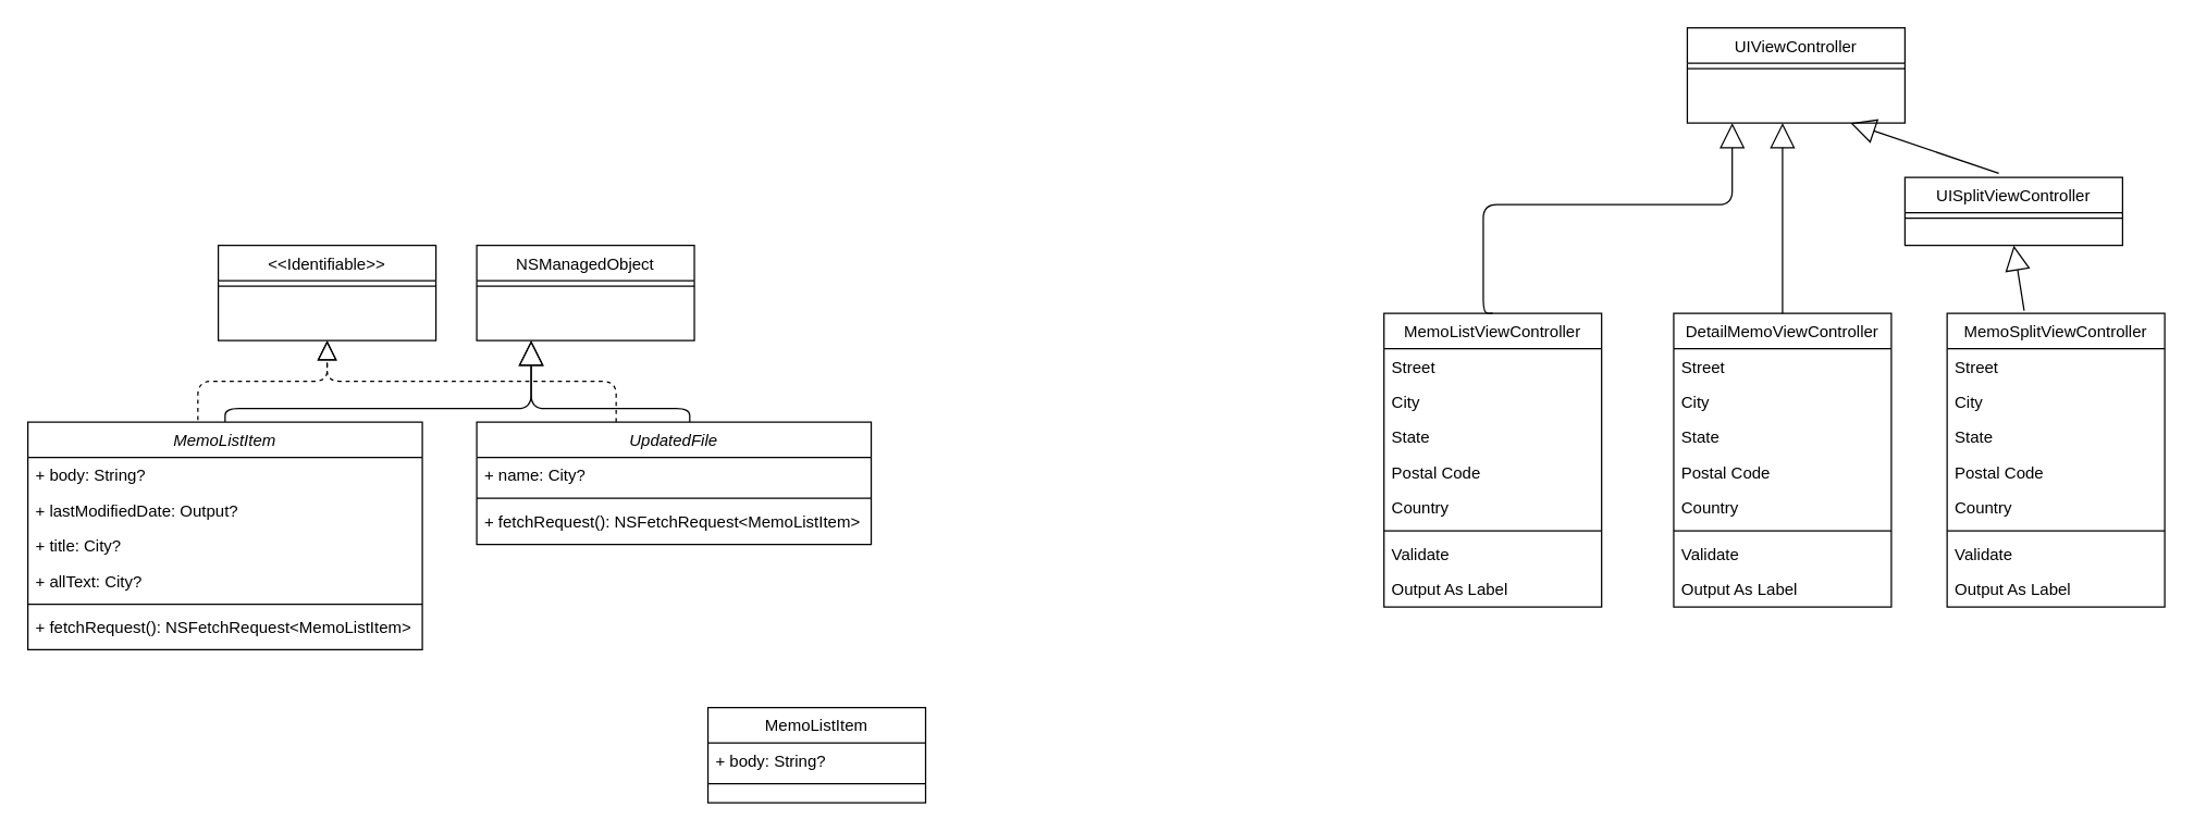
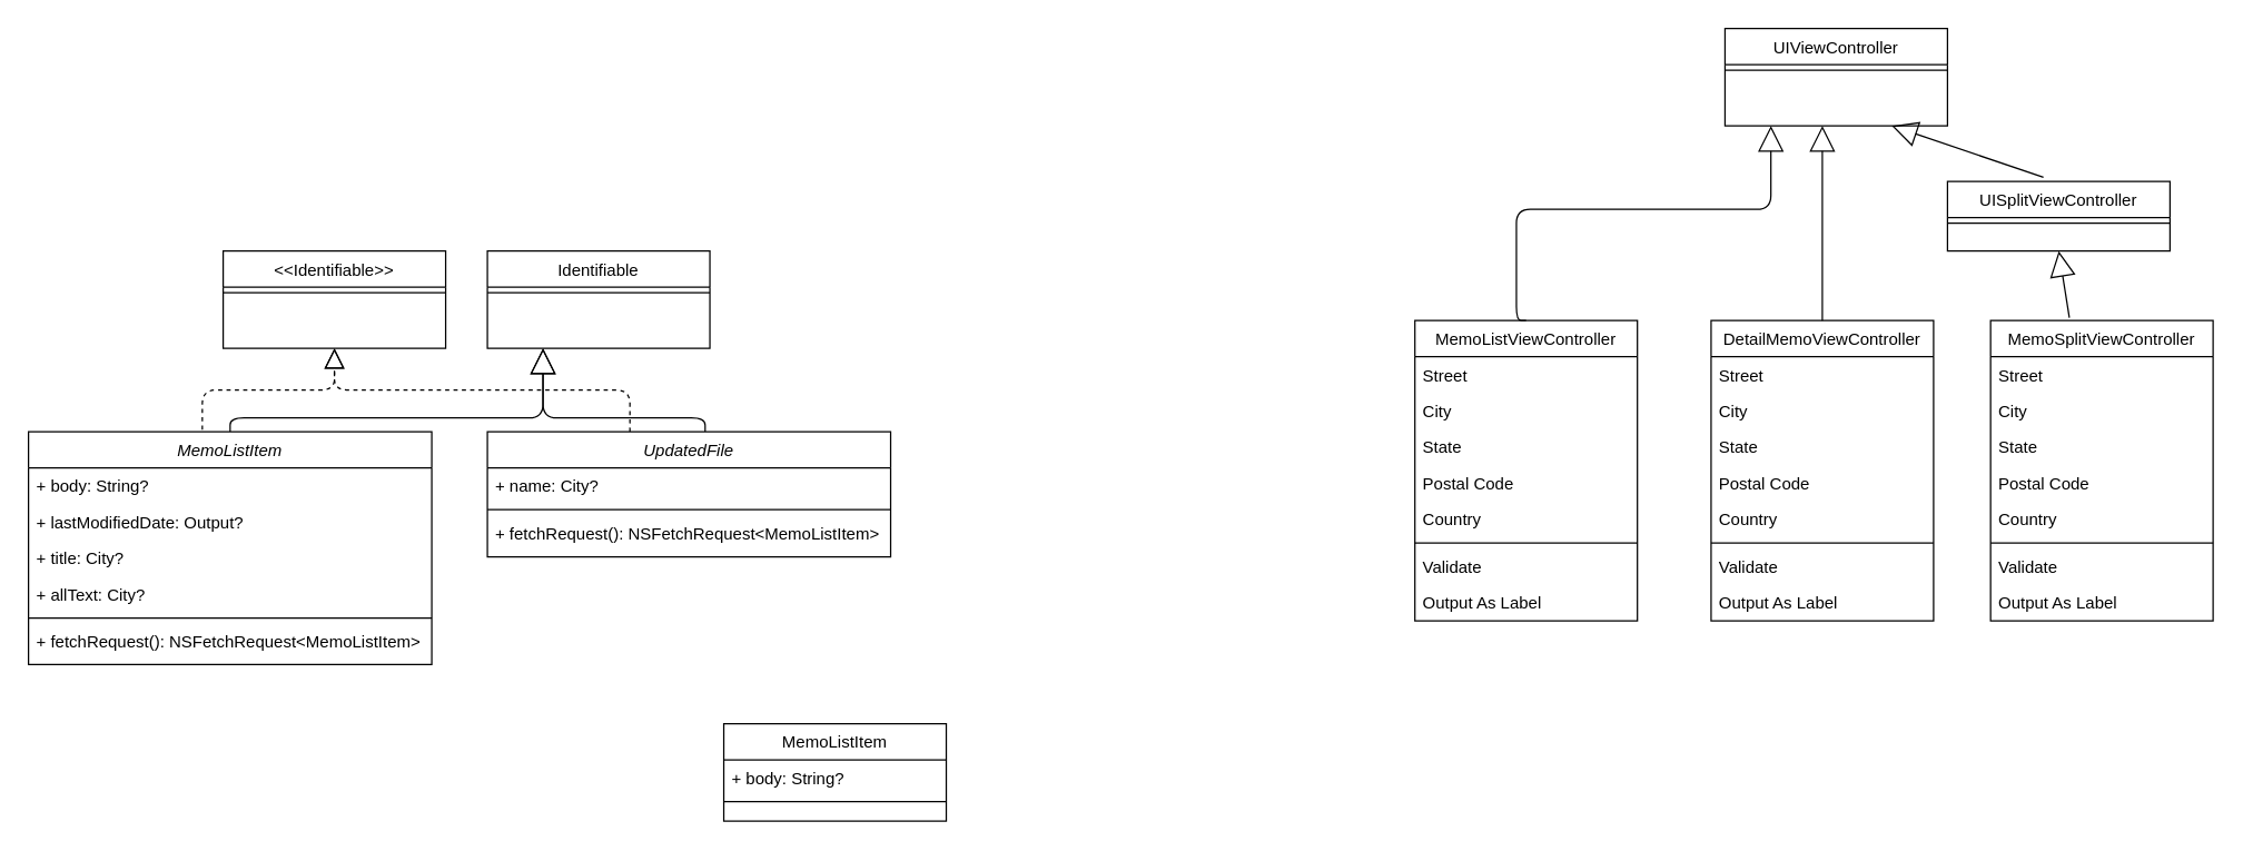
  <mxCell id="0" />
  <mxCell id="1" parent="0" />
  <mxCell id="2" value="MemoListItem" style="swimlane;fontStyle=2;align=center;verticalAlign=top;childLayout=stackLayout;horizontal=1;startSize=26;horizontalStack=0;resizeParent=1;resizeLast=0;collapsible=1;marginBottom=0;rounded=0;shadow=0;strokeWidth=1;" parent="1" vertex="1"><mxGeometry x="20" y="310" width="290" height="167.5" as="geometry"><mxRectangle x="230" y="140" width="160" height="26" as="alternateBounds" /></mxGeometry></mxCell>
  <mxCell id="3" value="+ body: String?" style="text;align=left;verticalAlign=top;spacingLeft=4;spacingRight=4;overflow=hidden;rotatable=0;points=[[0,0.5],[1,0.5]];portConstraint=eastwest;" vertex="1" parent="2"><mxGeometry y="26" width="290" height="26" as="geometry" /></mxCell>
  <mxCell id="4" value="+ lastModifiedDate: Output?" style="text;align=left;verticalAlign=top;spacingLeft=4;spacingRight=4;overflow=hidden;rotatable=0;points=[[0,0.5],[1,0.5]];portConstraint=eastwest;" vertex="1" parent="2"><mxGeometry y="52" width="290" height="26" as="geometry" /></mxCell>
  <mxCell id="5" value="+ title: City?" style="text;align=left;verticalAlign=top;spacingLeft=4;spacingRight=4;overflow=hidden;rotatable=0;points=[[0,0.5],[1,0.5]];portConstraint=eastwest;" vertex="1" parent="2"><mxGeometry y="78" width="290" height="26" as="geometry" /></mxCell>
  <mxCell id="6" value="+ allText: City?" style="text;align=left;verticalAlign=top;spacingLeft=4;spacingRight=4;overflow=hidden;rotatable=0;points=[[0,0.5],[1,0.5]];portConstraint=eastwest;" vertex="1" parent="2"><mxGeometry y="104" width="290" height="26" as="geometry" /></mxCell>
  <mxCell id="7" value="" style="line;strokeWidth=1;fillColor=none;align=left;verticalAlign=middle;spacingTop=-1;spacingLeft=3;spacingRight=3;rotatable=0;labelPosition=right;points=[];portConstraint=eastwest;" vertex="1" parent="2"><mxGeometry y="130" width="290" height="8" as="geometry" /></mxCell>
  <mxCell id="8" value="+ fetchRequest(): NSFetchRequest&lt;MemoListItem&gt;" style="text;align=left;verticalAlign=top;spacingLeft=4;spacingRight=4;overflow=hidden;rotatable=0;points=[[0,0.5],[1,0.5]];portConstraint=eastwest;" vertex="1" parent="2"><mxGeometry y="138" width="290" height="26" as="geometry" /></mxCell>
  <mxCell id="9" value="MemoListItem" style="swimlane;fontStyle=0;align=center;verticalAlign=top;childLayout=stackLayout;horizontal=1;startSize=26;horizontalStack=0;resizeParent=1;resizeLast=0;collapsible=1;marginBottom=0;rounded=0;shadow=0;strokeWidth=1;" parent="1" vertex="1"><mxGeometry x="520" y="520" width="160" height="70" as="geometry"><mxRectangle x="340" y="380" width="170" height="26" as="alternateBounds" /></mxGeometry></mxCell>
  <mxCell id="10" value="+ body: String?" style="text;align=left;verticalAlign=top;spacingLeft=4;spacingRight=4;overflow=hidden;rotatable=0;points=[[0,0.5],[1,0.5]];portConstraint=eastwest;" parent="9" vertex="1"><mxGeometry y="26" width="160" height="26" as="geometry" /></mxCell>
  <mxCell id="11" value="" style="line;html=1;strokeWidth=1;align=left;verticalAlign=middle;spacingTop=-1;spacingLeft=3;spacingRight=3;rotatable=0;labelPosition=right;points=[];portConstraint=eastwest;" parent="9" vertex="1"><mxGeometry y="52" width="160" height="8" as="geometry" /></mxCell>
  <mxCell id="12" value="MemoListViewController&#10;" style="swimlane;fontStyle=0;align=center;verticalAlign=top;childLayout=stackLayout;horizontal=1;startSize=26;horizontalStack=0;resizeParent=1;resizeLast=0;collapsible=1;marginBottom=0;rounded=0;shadow=0;strokeWidth=1;" parent="1" vertex="1"><mxGeometry x="1017" y="230" width="160" height="216" as="geometry"><mxRectangle x="550" y="140" width="160" height="26" as="alternateBounds" /></mxGeometry></mxCell>
  <mxCell id="13" value="Street" style="text;align=left;verticalAlign=top;spacingLeft=4;spacingRight=4;overflow=hidden;rotatable=0;points=[[0,0.5],[1,0.5]];portConstraint=eastwest;" parent="12" vertex="1"><mxGeometry y="26" width="160" height="26" as="geometry" /></mxCell>
  <mxCell id="14" value="City" style="text;align=left;verticalAlign=top;spacingLeft=4;spacingRight=4;overflow=hidden;rotatable=0;points=[[0,0.5],[1,0.5]];portConstraint=eastwest;rounded=0;shadow=0;html=0;" parent="12" vertex="1"><mxGeometry y="52" width="160" height="26" as="geometry" /></mxCell>
  <mxCell id="15" value="State" style="text;align=left;verticalAlign=top;spacingLeft=4;spacingRight=4;overflow=hidden;rotatable=0;points=[[0,0.5],[1,0.5]];portConstraint=eastwest;rounded=0;shadow=0;html=0;" parent="12" vertex="1"><mxGeometry y="78" width="160" height="26" as="geometry" /></mxCell>
  <mxCell id="16" value="Postal Code" style="text;align=left;verticalAlign=top;spacingLeft=4;spacingRight=4;overflow=hidden;rotatable=0;points=[[0,0.5],[1,0.5]];portConstraint=eastwest;rounded=0;shadow=0;html=0;" parent="12" vertex="1"><mxGeometry y="104" width="160" height="26" as="geometry" /></mxCell>
  <mxCell id="17" value="Country" style="text;align=left;verticalAlign=top;spacingLeft=4;spacingRight=4;overflow=hidden;rotatable=0;points=[[0,0.5],[1,0.5]];portConstraint=eastwest;rounded=0;shadow=0;html=0;" parent="12" vertex="1"><mxGeometry y="130" width="160" height="26" as="geometry" /></mxCell>
  <mxCell id="18" value="" style="line;html=1;strokeWidth=1;align=left;verticalAlign=middle;spacingTop=-1;spacingLeft=3;spacingRight=3;rotatable=0;labelPosition=right;points=[];portConstraint=eastwest;" parent="12" vertex="1"><mxGeometry y="156" width="160" height="8" as="geometry" /></mxCell>
  <mxCell id="19" value="Validate" style="text;align=left;verticalAlign=top;spacingLeft=4;spacingRight=4;overflow=hidden;rotatable=0;points=[[0,0.5],[1,0.5]];portConstraint=eastwest;" parent="12" vertex="1"><mxGeometry y="164" width="160" height="26" as="geometry" /></mxCell>
  <mxCell id="20" value="Output As Label" style="text;align=left;verticalAlign=top;spacingLeft=4;spacingRight=4;overflow=hidden;rotatable=0;points=[[0,0.5],[1,0.5]];portConstraint=eastwest;" parent="12" vertex="1"><mxGeometry y="190" width="160" height="26" as="geometry" /></mxCell>
- <mxCell id="21" value="NSManagedObject" style="swimlane;fontStyle=0;align=center;verticalAlign=top;childLayout=stackLayout;horizontal=1;startSize=26;horizontalStack=0;resizeParent=1;resizeLast=0;collapsible=1;marginBottom=0;rounded=0;shadow=0;strokeWidth=1;" vertex="1" parent="1"><mxGeometry x="350" y="180" width="160" height="70" as="geometry"><mxRectangle x="340" y="380" width="170" height="26" as="alternateBounds" /></mxGeometry></mxCell>
+ <mxCell id="21" value="Identifiable" style="swimlane;fontStyle=0;align=center;verticalAlign=top;childLayout=stackLayout;horizontal=1;startSize=26;horizontalStack=0;resizeParent=1;resizeLast=0;collapsible=1;marginBottom=0;rounded=0;shadow=0;strokeWidth=1;" vertex="1" parent="1"><mxGeometry x="350" y="180" width="160" height="70" as="geometry"><mxRectangle x="340" y="380" width="170" height="26" as="alternateBounds" /></mxGeometry></mxCell>
  <mxCell id="22" value="" style="line;html=1;strokeWidth=1;align=left;verticalAlign=middle;spacingTop=-1;spacingLeft=3;spacingRight=3;rotatable=0;labelPosition=right;points=[];portConstraint=eastwest;" vertex="1" parent="21"><mxGeometry y="26" width="160" height="8" as="geometry" /></mxCell>
  <mxCell id="23" value="" style="endArrow=block;endSize=16;endFill=0;html=1;exitX=0.5;exitY=0;exitDx=0;exitDy=0;edgeStyle=orthogonalEdgeStyle;" edge="1" parent="1" source="2"><mxGeometry width="160" relative="1" as="geometry"><mxPoint x="510" y="370" as="sourcePoint" /><mxPoint x="390" y="250" as="targetPoint" /><Array as="points"><mxPoint x="165" y="300" /><mxPoint x="390" y="300" /></Array></mxGeometry></mxCell>
  <mxCell id="24" value="" style="endArrow=block;endSize=16;endFill=0;html=1;exitX=0.54;exitY=0.005;exitDx=0;exitDy=0;exitPerimeter=0;edgeStyle=orthogonalEdgeStyle;" edge="1" parent="1" source="25"><mxGeometry width="160" relative="1" as="geometry"><mxPoint x="530" y="300" as="sourcePoint" /><mxPoint x="390" y="250" as="targetPoint" /><Array as="points"><mxPoint x="507" y="300" /><mxPoint x="390" y="300" /></Array></mxGeometry></mxCell>
  <mxCell id="25" value="UpdatedFile" style="swimlane;fontStyle=2;align=center;verticalAlign=top;childLayout=stackLayout;horizontal=1;startSize=26;horizontalStack=0;resizeParent=1;resizeLast=0;collapsible=1;marginBottom=0;rounded=0;shadow=0;strokeWidth=1;" vertex="1" parent="1"><mxGeometry x="350" y="310" width="290" height="90" as="geometry"><mxRectangle x="230" y="140" width="160" height="26" as="alternateBounds" /></mxGeometry></mxCell>
  <mxCell id="26" value="+ name: City?" style="text;align=left;verticalAlign=top;spacingLeft=4;spacingRight=4;overflow=hidden;rotatable=0;points=[[0,0.5],[1,0.5]];portConstraint=eastwest;" vertex="1" parent="25"><mxGeometry y="26" width="290" height="26" as="geometry" /></mxCell>
  <mxCell id="27" value="" style="line;strokeWidth=1;fillColor=none;align=left;verticalAlign=middle;spacingTop=-1;spacingLeft=3;spacingRight=3;rotatable=0;labelPosition=right;points=[];portConstraint=eastwest;" vertex="1" parent="25"><mxGeometry y="52" width="290" height="8" as="geometry" /></mxCell>
  <mxCell id="28" value="+ fetchRequest(): NSFetchRequest&lt;MemoListItem&gt;" style="text;align=left;verticalAlign=top;spacingLeft=4;spacingRight=4;overflow=hidden;rotatable=0;points=[[0,0.5],[1,0.5]];portConstraint=eastwest;" vertex="1" parent="25"><mxGeometry y="60" width="290" height="26" as="geometry" /></mxCell>
  <mxCell id="29" value="" style="endArrow=block;dashed=1;endFill=0;endSize=12;html=1;exitX=0.431;exitY=-0.009;exitDx=0;exitDy=0;exitPerimeter=0;entryX=0.5;entryY=1;entryDx=0;entryDy=0;edgeStyle=orthogonalEdgeStyle;" edge="1" parent="1" source="2" target="31"><mxGeometry width="160" relative="1" as="geometry"><mxPoint x="160" y="310" as="sourcePoint" /><mxPoint y="220" as="targetPoint" x="190" /></mxGeometry></mxCell>
  <mxCell id="30" value="" style="endArrow=block;dashed=1;endFill=0;endSize=12;html=1;exitX=0.431;exitY=-0.009;exitDx=0;exitDy=0;exitPerimeter=0;edgeStyle=orthogonalEdgeStyle;" edge="1" parent="1"><mxGeometry width="160" relative="1" as="geometry"><mxPoint x="452.49" y="310.002" as="sourcePoint" /><mxPoint x="240" y="250" as="targetPoint" /><Array as="points"><mxPoint x="453" y="280" /><mxPoint x="240" y="280" /></Array></mxGeometry></mxCell>
  <mxCell id="31" value="&lt;&lt;Identifiable&gt;&gt;" style="swimlane;fontStyle=0;align=center;verticalAlign=top;childLayout=stackLayout;horizontal=1;startSize=26;horizontalStack=0;resizeParent=1;resizeLast=0;collapsible=1;marginBottom=0;rounded=0;shadow=0;strokeWidth=1;" vertex="1" parent="1"><mxGeometry x="160" y="180" width="160" height="70" as="geometry"><mxRectangle x="340" y="380" width="170" height="26" as="alternateBounds" /></mxGeometry></mxCell>
  <mxCell id="32" value="" style="line;html=1;strokeWidth=1;align=left;verticalAlign=middle;spacingTop=-1;spacingLeft=3;spacingRight=3;rotatable=0;labelPosition=right;points=[];portConstraint=eastwest;" vertex="1" parent="31"><mxGeometry y="26" width="160" height="8" as="geometry" /></mxCell>
  <mxCell id="33" value="DetailMemoViewController" style="swimlane;fontStyle=0;align=center;verticalAlign=top;childLayout=stackLayout;horizontal=1;startSize=26;horizontalStack=0;resizeParent=1;resizeLast=0;collapsible=1;marginBottom=0;rounded=0;shadow=0;strokeWidth=1;" vertex="1" parent="1"><mxGeometry x="1230" y="230" width="160" height="216" as="geometry"><mxRectangle x="550" y="140" width="160" height="26" as="alternateBounds" /></mxGeometry></mxCell>
  <mxCell id="34" value="Street" style="text;align=left;verticalAlign=top;spacingLeft=4;spacingRight=4;overflow=hidden;rotatable=0;points=[[0,0.5],[1,0.5]];portConstraint=eastwest;" vertex="1" parent="33"><mxGeometry y="26" width="160" height="26" as="geometry" /></mxCell>
  <mxCell id="35" value="City" style="text;align=left;verticalAlign=top;spacingLeft=4;spacingRight=4;overflow=hidden;rotatable=0;points=[[0,0.5],[1,0.5]];portConstraint=eastwest;rounded=0;shadow=0;html=0;" vertex="1" parent="33"><mxGeometry y="52" width="160" height="26" as="geometry" /></mxCell>
  <mxCell id="36" value="State" style="text;align=left;verticalAlign=top;spacingLeft=4;spacingRight=4;overflow=hidden;rotatable=0;points=[[0,0.5],[1,0.5]];portConstraint=eastwest;rounded=0;shadow=0;html=0;" vertex="1" parent="33"><mxGeometry y="78" width="160" height="26" as="geometry" /></mxCell>
  <mxCell id="37" value="Postal Code" style="text;align=left;verticalAlign=top;spacingLeft=4;spacingRight=4;overflow=hidden;rotatable=0;points=[[0,0.5],[1,0.5]];portConstraint=eastwest;rounded=0;shadow=0;html=0;" vertex="1" parent="33"><mxGeometry y="104" width="160" height="26" as="geometry" /></mxCell>
  <mxCell id="38" value="Country" style="text;align=left;verticalAlign=top;spacingLeft=4;spacingRight=4;overflow=hidden;rotatable=0;points=[[0,0.5],[1,0.5]];portConstraint=eastwest;rounded=0;shadow=0;html=0;" vertex="1" parent="33"><mxGeometry y="130" width="160" height="26" as="geometry" /></mxCell>
  <mxCell id="39" value="" style="line;html=1;strokeWidth=1;align=left;verticalAlign=middle;spacingTop=-1;spacingLeft=3;spacingRight=3;rotatable=0;labelPosition=right;points=[];portConstraint=eastwest;" vertex="1" parent="33"><mxGeometry y="156" width="160" height="8" as="geometry" /></mxCell>
  <mxCell id="40" value="Validate" style="text;align=left;verticalAlign=top;spacingLeft=4;spacingRight=4;overflow=hidden;rotatable=0;points=[[0,0.5],[1,0.5]];portConstraint=eastwest;" vertex="1" parent="33"><mxGeometry y="164" width="160" height="26" as="geometry" /></mxCell>
  <mxCell id="41" value="Output As Label" style="text;align=left;verticalAlign=top;spacingLeft=4;spacingRight=4;overflow=hidden;rotatable=0;points=[[0,0.5],[1,0.5]];portConstraint=eastwest;" vertex="1" parent="33"><mxGeometry y="190" width="160" height="26" as="geometry" /></mxCell>
  <mxCell id="42" value="MemoSplitViewController&#10;" style="swimlane;fontStyle=0;align=center;verticalAlign=top;childLayout=stackLayout;horizontal=1;startSize=26;horizontalStack=0;resizeParent=1;resizeLast=0;collapsible=1;marginBottom=0;rounded=0;shadow=0;strokeWidth=1;" vertex="1" parent="1"><mxGeometry x="1431" y="230" width="160" height="216" as="geometry"><mxRectangle x="550" y="140" width="160" height="26" as="alternateBounds" /></mxGeometry></mxCell>
  <mxCell id="43" value="Street" style="text;align=left;verticalAlign=top;spacingLeft=4;spacingRight=4;overflow=hidden;rotatable=0;points=[[0,0.5],[1,0.5]];portConstraint=eastwest;" vertex="1" parent="42"><mxGeometry y="26" width="160" height="26" as="geometry" /></mxCell>
  <mxCell id="44" value="City" style="text;align=left;verticalAlign=top;spacingLeft=4;spacingRight=4;overflow=hidden;rotatable=0;points=[[0,0.5],[1,0.5]];portConstraint=eastwest;rounded=0;shadow=0;html=0;" vertex="1" parent="42"><mxGeometry y="52" width="160" height="26" as="geometry" /></mxCell>
  <mxCell id="45" value="State" style="text;align=left;verticalAlign=top;spacingLeft=4;spacingRight=4;overflow=hidden;rotatable=0;points=[[0,0.5],[1,0.5]];portConstraint=eastwest;rounded=0;shadow=0;html=0;" vertex="1" parent="42"><mxGeometry y="78" width="160" height="26" as="geometry" /></mxCell>
  <mxCell id="46" value="Postal Code" style="text;align=left;verticalAlign=top;spacingLeft=4;spacingRight=4;overflow=hidden;rotatable=0;points=[[0,0.5],[1,0.5]];portConstraint=eastwest;rounded=0;shadow=0;html=0;" vertex="1" parent="42"><mxGeometry y="104" width="160" height="26" as="geometry" /></mxCell>
  <mxCell id="47" value="Country" style="text;align=left;verticalAlign=top;spacingLeft=4;spacingRight=4;overflow=hidden;rotatable=0;points=[[0,0.5],[1,0.5]];portConstraint=eastwest;rounded=0;shadow=0;html=0;" vertex="1" parent="42"><mxGeometry y="130" width="160" height="26" as="geometry" /></mxCell>
  <mxCell id="48" value="" style="line;html=1;strokeWidth=1;align=left;verticalAlign=middle;spacingTop=-1;spacingLeft=3;spacingRight=3;rotatable=0;labelPosition=right;points=[];portConstraint=eastwest;" vertex="1" parent="42"><mxGeometry y="156" width="160" height="8" as="geometry" /></mxCell>
  <mxCell id="49" value="Validate" style="text;align=left;verticalAlign=top;spacingLeft=4;spacingRight=4;overflow=hidden;rotatable=0;points=[[0,0.5],[1,0.5]];portConstraint=eastwest;" vertex="1" parent="42"><mxGeometry y="164" width="160" height="26" as="geometry" /></mxCell>
  <mxCell id="50" value="Output As Label" style="text;align=left;verticalAlign=top;spacingLeft=4;spacingRight=4;overflow=hidden;rotatable=0;points=[[0,0.5],[1,0.5]];portConstraint=eastwest;" vertex="1" parent="42"><mxGeometry y="190" width="160" height="26" as="geometry" /></mxCell>
  <mxCell id="51" value="UIViewController&#10;" style="swimlane;fontStyle=0;align=center;verticalAlign=top;childLayout=stackLayout;horizontal=1;startSize=26;horizontalStack=0;resizeParent=1;resizeLast=0;collapsible=1;marginBottom=0;rounded=0;shadow=0;strokeWidth=1;" vertex="1" parent="1"><mxGeometry x="1240" y="20" width="160" height="70" as="geometry"><mxRectangle x="340" y="380" width="170" height="26" as="alternateBounds" /></mxGeometry></mxCell>
  <mxCell id="52" value="" style="line;html=1;strokeWidth=1;align=left;verticalAlign=middle;spacingTop=-1;spacingLeft=3;spacingRight=3;rotatable=0;labelPosition=right;points=[];portConstraint=eastwest;" vertex="1" parent="51"><mxGeometry y="26" width="160" height="8" as="geometry" /></mxCell>
  <mxCell id="53" value="UISplitViewController" style="swimlane;fontStyle=0;align=center;verticalAlign=top;childLayout=stackLayout;horizontal=1;startSize=26;horizontalStack=0;resizeParent=1;resizeLast=0;collapsible=1;marginBottom=0;rounded=0;shadow=0;strokeWidth=1;" vertex="1" parent="1"><mxGeometry x="1400" y="130" width="160" height="50" as="geometry"><mxRectangle x="340" y="380" width="170" height="26" as="alternateBounds" /></mxGeometry></mxCell>
  <mxCell id="54" value="" style="line;html=1;strokeWidth=1;align=left;verticalAlign=middle;spacingTop=-1;spacingLeft=3;spacingRight=3;rotatable=0;labelPosition=right;points=[];portConstraint=eastwest;" vertex="1" parent="53"><mxGeometry y="26" width="160" height="8" as="geometry" /></mxCell>
  <mxCell id="55" value="" style="endArrow=block;endSize=16;endFill=0;html=1;edgeStyle=orthogonalEdgeStyle;exitX=0.5;exitY=0;exitDx=0;exitDy=0;" edge="1" parent="1" source="12"><mxGeometry width="160" relative="1" as="geometry"><mxPoint x="1090" y="220" as="sourcePoint" /><mxPoint x="1273" y="90" as="targetPoint" /><Array as="points"><mxPoint x="1090" y="230" /><mxPoint x="1090" y="150" /><mxPoint x="1273" y="150" /></Array></mxGeometry></mxCell>
  <mxCell id="56" value="" style="endArrow=block;endSize=16;endFill=0;html=1;exitX=0.5;exitY=0;exitDx=0;exitDy=0;" edge="1" parent="1" source="33"><mxGeometry width="160" relative="1" as="geometry"><mxPoint x="1303" y="220" as="sourcePoint" /><mxPoint x="1310" y="90" as="targetPoint" /></mxGeometry></mxCell>
  <mxCell id="57" value="" style="endArrow=block;endSize=16;endFill=0;html=1;exitX=0.354;exitY=-0.009;exitDx=0;exitDy=0;exitPerimeter=0;" edge="1" parent="1" source="42"><mxGeometry width="160" relative="1" as="geometry"><mxPoint x="1320" y="240" as="sourcePoint" /><mxPoint x="1480" y="180" as="targetPoint" /></mxGeometry></mxCell>
  <mxCell id="58" value="" style="endArrow=block;endSize=16;endFill=0;html=1;entryX=0.75;entryY=1;entryDx=0;entryDy=0;" edge="1" parent="1" target="51"><mxGeometry width="160" relative="1" as="geometry"><mxPoint x="1469" y="127" as="sourcePoint" /><mxPoint x="1313.4" y="110" as="targetPoint" /></mxGeometry></mxCell>
